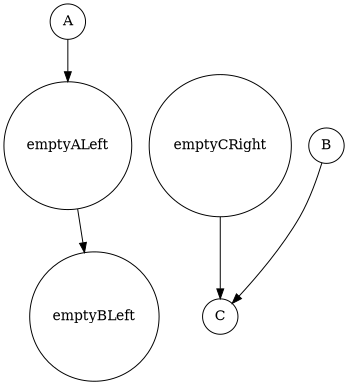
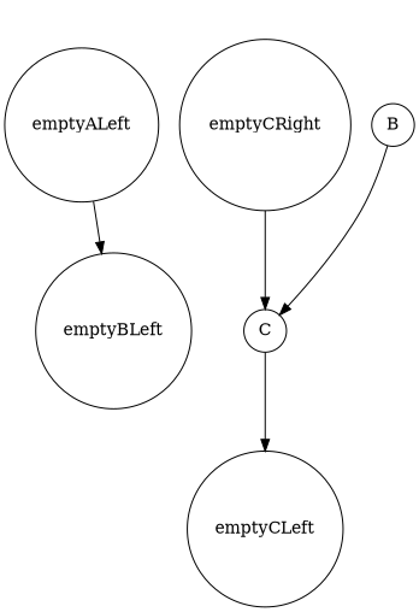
  digraph {
    node [shape=circle]
    n1 [label=B]
    emptyALeft
    n3 [label=C]
    emptyBLeft
-   n6 [label=A]
+   emptyCLeft
    emptyCRight
    subgraph sub_1 {
      rank=same
      n1
      emptyALeft
    }
    subgraph sub_2 {
      rank=same
      n3
      emptyBLeft
    }
    n1 -> n3
    emptyALeft -> n1 [style=invis]
    emptyALeft -> emptyBLeft
+   n3 -> emptyCLeft
    emptyBLeft -> n3 [style=invis]
-   n6 -> emptyALeft
    emptyCRight -> n3
  }
